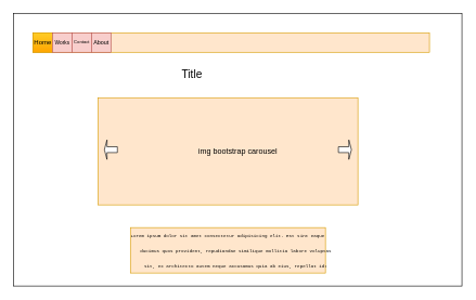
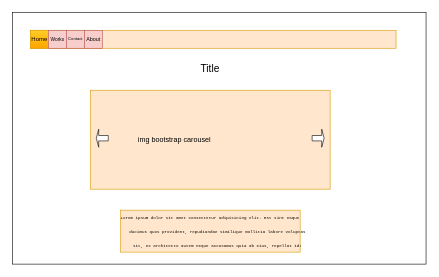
  <mxCell id="0" />
  <mxCell id="1" parent="0" />
  <mxCell id="2" value="" style="rounded=0;whiteSpace=wrap;html=1;" vertex="1" parent="1"><mxGeometry x="20" width="690" height="420" as="geometry" y="20" /></mxCell>
  <mxCell id="3" value="" style="rounded=0;whiteSpace=wrap;html=1;fillColor=#ffe6cc;strokeColor=#d79b00;" vertex="1" parent="1"><mxGeometry x="50" y="50" width="610" height="30" as="geometry" /></mxCell>
  <mxCell id="4" value="" style="rounded=0;whiteSpace=wrap;html=1;fillColor=#ffe6cc;strokeColor=#d79b00;" vertex="1" parent="1"><mxGeometry x="150" y="150" width="400" height="165" as="geometry" /></mxCell>
  <mxCell id="5" value="" style="rounded=0;whiteSpace=wrap;html=1;fillColor=#ffe6cc;strokeColor=#d79b00;" vertex="1" parent="1"><mxGeometry x="200" y="350" width="300" height="70" as="geometry" /></mxCell>
  <mxCell id="6" value="" style="whiteSpace=wrap;html=1;aspect=fixed;fillColor=#ffcd28;strokeColor=#d79b00;gradientColor=#ffa500;" vertex="1" parent="1"><mxGeometry x="50" y="50" width="30" height="30" as="geometry" /></mxCell>
  <mxCell id="7" value="" style="whiteSpace=wrap;html=1;aspect=fixed;fillColor=#f8cecc;strokeColor=#b85450;" vertex="1" parent="1"><mxGeometry x="80" y="50" width="30" height="30" as="geometry" /></mxCell>
  <mxCell id="8" value="" style="whiteSpace=wrap;html=1;aspect=fixed;fillColor=#f8cecc;strokeColor=#b85450;" vertex="1" parent="1"><mxGeometry x="110" y="50" width="30" height="30" as="geometry" /></mxCell>
  <mxCell id="9" value="" style="whiteSpace=wrap;html=1;aspect=fixed;fillColor=#f8cecc;strokeColor=#b85450;" vertex="1" parent="1"><mxGeometry x="140" y="50" width="30" height="30" as="geometry" /></mxCell>
  <mxCell id="10" value="Works" style="text;html=1;align=center;verticalAlign=middle;whiteSpace=wrap;rounded=0;fontSize=8;" vertex="1" parent="1"><mxGeometry x="77.5" y="60" width="35" height="10" as="geometry" /></mxCell>
  <mxCell id="11" value="Contact" style="text;html=1;align=center;verticalAlign=middle;whiteSpace=wrap;rounded=0;fontSize=7;" vertex="1" parent="1"><mxGeometry x="107.5" y="60" width="35" height="10" as="geometry" /></mxCell>
  <mxCell id="12" value="Home" style="text;html=1;align=center;verticalAlign=middle;whiteSpace=wrap;rounded=0;fontSize=10;" vertex="1" parent="1"><mxGeometry x="47.5" y="60" width="35" height="10" as="geometry" /></mxCell>
  <mxCell id="13" value="About" style="text;html=1;align=center;verticalAlign=middle;whiteSpace=wrap;rounded=0;fontSize=9;" vertex="1" parent="1"><mxGeometry x="137.5" y="60" width="35" height="10" as="geometry" /></mxCell>
  <mxCell id="14" value="&lt;div style=&quot;font-family: Fira Code, SFMono-Regular, Consolas, &amp;quot;Liberation Mono&amp;quot;, Menlo, Courier, monospace, Consolas, &amp;quot;Courier New&amp;quot;, monospace; font-weight: normal; font-size: 7px; line-height: 23px;&quot;&gt;&lt;div style=&quot;font-size: 7px;&quot;&gt;&lt;br style=&quot;font-size: 7px;&quot;&gt;&lt;/div&gt;&lt;div style=&quot;font-size: 7px;&quot;&gt;Lorem ipsum dolor sit amet consectetur adipisicing elit. Est sint eaque&lt;/div&gt;&lt;div style=&quot;font-size: 7px;&quot;&gt;&lt;span style=&quot;font-size: 7px;&quot;&gt;&amp;nbsp; &amp;nbsp; &amp;nbsp; ducimus quos provident, repudiandae similique mollitia labore voluptas&lt;/span&gt;&lt;/div&gt;&lt;div style=&quot;font-size: 7px;&quot;&gt;&lt;span style=&quot;font-size: 7px;&quot;&gt;&amp;nbsp; &amp;nbsp; &amp;nbsp; sit, ex architecto autem neque accusamus quia ab eius, repellat id!&lt;/span&gt;&lt;/div&gt;&lt;/div&gt;" style="text;html=1;align=center;verticalAlign=middle;whiteSpace=wrap;rounded=0;fontColor=#050505;labelBackgroundColor=none;fontSize=7;" vertex="1" parent="1"><mxGeometry x="100" y="360" width="500" height="30" as="geometry" /></mxCell>
- <mxCell id="15" value="img bootstrap carousel" style="text;html=1;align=center;verticalAlign=middle;whiteSpace=wrap;rounded=0;" vertex="1" parent="1"><mxGeometry x="277.5" y="217.5" width="175" height="30" as="geometry" /></mxCell>
+ <mxCell id="15" value="img bootstrap carousel" style="text;html=1;align=center;verticalAlign=middle;whiteSpace=wrap;rounded=0;" vertex="1" parent="1"><mxGeometry x="202.5" y="217.5" width="175" height="30" as="geometry" /></mxCell>
  <mxCell id="16" value="" style="shape=singleArrow;whiteSpace=wrap;html=1;" vertex="1" parent="1"><mxGeometry x="520" y="215" width="20" height="30" as="geometry" /></mxCell>
  <mxCell id="17" value="" style="shape=singleArrow;direction=west;whiteSpace=wrap;html=1;" vertex="1" parent="1"><mxGeometry x="160" y="215" width="20" height="30" as="geometry" /></mxCell>
- <mxCell id="18" value="Title" style="text;html=1;align=center;verticalAlign=middle;whiteSpace=wrap;rounded=0;fontSize=17;" vertex="1" parent="1"><mxGeometry x="260" y="100" width="70" height="30" as="geometry" /></mxCell>
+ <mxCell id="18" value="Title" style="text;html=1;align=center;verticalAlign=middle;whiteSpace=wrap;rounded=0;fontSize=17;" vertex="1" parent="1"><mxGeometry x="315" y="100" width="70" height="30" as="geometry" /></mxCell>
